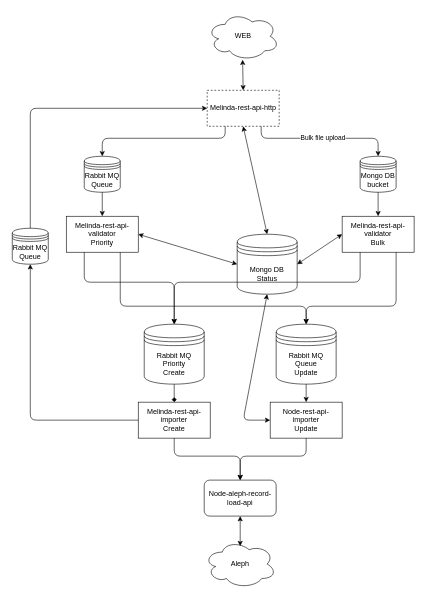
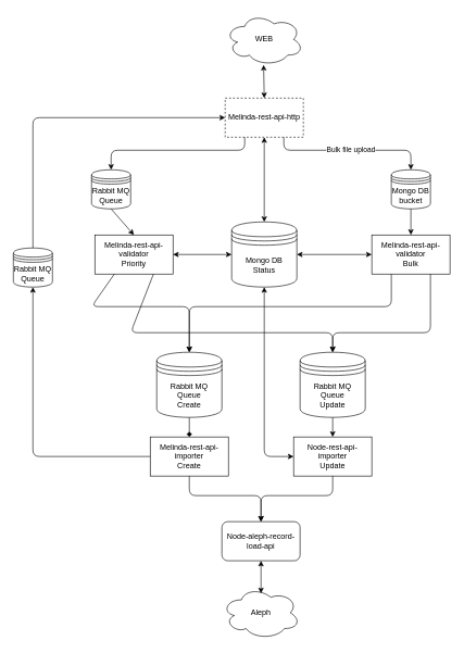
  <mxCell id="0" />
  <mxCell id="1" parent="0" />
  <mxCell id="2" value="Melinda-rest-api-http" style="rounded=0;whiteSpace=wrap;html=1;dashed=1;" vertex="1" parent="1"><mxGeometry x="345" y="150" width="120" height="60" as="geometry" /></mxCell>
- <mxCell id="3" value="Melinda-rest-api-validator&lt;br&gt;Priority" style="rounded=0;whiteSpace=wrap;html=1;" vertex="1" parent="1"><mxGeometry x="110" y="360" width="120" height="60" as="geometry" /></mxCell>
+ <mxCell id="3" value="Melinda-rest-api-validator&lt;br&gt;Priority" style="rounded=0;whiteSpace=wrap;html=1;" vertex="1" parent="1"><mxGeometry x="145" y="360" width="120" height="60" as="geometry" /></mxCell>
  <mxCell id="4" value="Melinda-rest-api-validator&lt;br&gt;&lt;div&gt;Bulk&lt;/div&gt;" style="rounded=0;whiteSpace=wrap;html=1;" vertex="1" parent="1"><mxGeometry x="570" y="360" width="120" height="60" as="geometry" /></mxCell>
  <mxCell id="5" value="Melinda-rest-api-importer&lt;br&gt;Create" style="rounded=0;whiteSpace=wrap;html=1;" vertex="1" parent="1"><mxGeometry x="230" y="670" width="120" height="60" as="geometry" /></mxCell>
  <mxCell id="6" value="Node-rest-api-importer&lt;br&gt;Update" style="rounded=0;whiteSpace=wrap;html=1;" vertex="1" parent="1"><mxGeometry x="450" y="670" width="120" height="60" as="geometry" /></mxCell>
  <mxCell id="7" value="Rabbit MQ&lt;br&gt;Queue&lt;br&gt;Update" style="shape=datastore;whiteSpace=wrap;html=1;" vertex="1" parent="1"><mxGeometry x="460" y="540" width="100" height="100" as="geometry" /></mxCell>
- <mxCell id="8" value="Rabbit MQ&lt;br&gt;Priority&lt;br&gt;Create" style="shape=datastore;whiteSpace=wrap;html=1;" vertex="1" parent="1"><mxGeometry x="240" y="540" width="100" height="100" as="geometry" /></mxCell>
+ <mxCell id="8" value="Rabbit MQ&lt;br&gt;Queue&lt;br&gt;Create" style="shape=datastore;whiteSpace=wrap;html=1;" vertex="1" parent="1"><mxGeometry x="240" y="540" width="100" height="100" as="geometry" /></mxCell>
  <mxCell id="9" value="Rabbit MQ&lt;br&gt;Queue" style="shape=datastore;whiteSpace=wrap;html=1;" vertex="1" parent="1"><mxGeometry x="140" y="260" width="60" height="60" as="geometry" /></mxCell>
  <mxCell id="10" value="Mongo DB&lt;br&gt;bucket" style="shape=datastore;whiteSpace=wrap;html=1;" vertex="1" parent="1"><mxGeometry x="600" y="260" width="60" height="60" as="geometry" /></mxCell>
  <mxCell id="11" value="Bulk file upload" style="endArrow=classic;html=1;exitX=0.75;exitY=1;exitDx=0;exitDy=0;entryX=0.5;entryY=0;entryDx=0;entryDy=0;" edge="1" parent="1" source="2" target="10"><mxGeometry width="50" height="50" relative="1" as="geometry"><mxPoint x="330" y="310" as="sourcePoint" /><mxPoint x="380" y="260" as="targetPoint" /><Array as="points"><mxPoint x="435" y="230" /><mxPoint x="630" y="230" /></Array></mxGeometry></mxCell>
  <mxCell id="12" value="" style="endArrow=classic;html=1;exitX=0.25;exitY=1;exitDx=0;exitDy=0;entryX=0.5;entryY=0;entryDx=0;entryDy=0;" edge="1" parent="1" source="2" target="9"><mxGeometry width="50" height="50" relative="1" as="geometry"><mxPoint x="370" y="350" as="sourcePoint" /><mxPoint x="420" y="300" as="targetPoint" /><Array as="points"><mxPoint x="375" y="230" /><mxPoint x="170" y="230" /></Array></mxGeometry></mxCell>
  <mxCell id="13" value="" style="endArrow=classic;html=1;exitX=0.5;exitY=1;exitDx=0;exitDy=0;entryX=0.5;entryY=0;entryDx=0;entryDy=0;" edge="1" parent="1" source="9" target="3"><mxGeometry width="50" height="50" relative="1" as="geometry"><mxPoint x="260" y="370" as="sourcePoint" /><mxPoint x="310" y="320" as="targetPoint" /></mxGeometry></mxCell>
  <mxCell id="14" value="" style="endArrow=classic;html=1;entryX=0.5;entryY=0;entryDx=0;entryDy=0;exitX=0.5;exitY=1;exitDx=0;exitDy=0;" edge="1" parent="1" source="10" target="4"><mxGeometry width="50" height="50" relative="1" as="geometry"><mxPoint x="360" y="390" as="sourcePoint" /><mxPoint x="410" y="340" as="targetPoint" /></mxGeometry></mxCell>
- <mxCell id="15" value="Mongo DB&lt;br&gt;Status" style="shape=datastore;whiteSpace=wrap;html=1;" vertex="1" parent="1"><mxGeometry x="395" y="390" width="100" height="100" as="geometry" /></mxCell>
+ <mxCell id="15" value="Mongo DB&lt;br&gt;Status" style="shape=datastore;whiteSpace=wrap;html=1;" vertex="1" parent="1"><mxGeometry x="355" y="340" width="100" height="100" as="geometry" /></mxCell>
  <mxCell id="16" value="" style="endArrow=classic;html=1;exitX=0.5;exitY=1;exitDx=0;exitDy=0;entryX=0.5;entryY=0;entryDx=0;entryDy=0;startArrow=classic;startFill=1;" edge="1" parent="1" source="2" target="15"><mxGeometry width="50" height="50" relative="1" as="geometry"><mxPoint x="390" y="300" as="sourcePoint" /><mxPoint x="440" y="250" as="targetPoint" /></mxGeometry></mxCell>
  <mxCell id="17" value="" style="endArrow=classic;startArrow=classic;html=1;exitX=1;exitY=0.5;exitDx=0;exitDy=0;entryX=0;entryY=0.5;entryDx=0;entryDy=0;" edge="1" parent="1" source="3" target="15"><mxGeometry width="50" height="50" relative="1" as="geometry"><mxPoint x="260" y="410" as="sourcePoint" /><mxPoint x="310" y="360" as="targetPoint" /></mxGeometry></mxCell>
  <mxCell id="18" value="" style="endArrow=classic;startArrow=classic;html=1;entryX=0;entryY=0.5;entryDx=0;entryDy=0;exitX=1;exitY=0.5;exitDx=0;exitDy=0;" edge="1" parent="1" source="15" target="4"><mxGeometry width="50" height="50" relative="1" as="geometry"><mxPoint x="490" y="480" as="sourcePoint" /><mxPoint x="540" y="430" as="targetPoint" /></mxGeometry></mxCell>
  <mxCell id="19" value="" style="endArrow=classic;html=1;exitX=0.75;exitY=1;exitDx=0;exitDy=0;entryX=0.5;entryY=0;entryDx=0;entryDy=0;" edge="1" parent="1" source="3" target="7"><mxGeometry width="50" height="50" relative="1" as="geometry"><mxPoint x="130" y="550" as="sourcePoint" /><mxPoint x="180" y="500" as="targetPoint" /><Array as="points"><mxPoint x="200" y="510" /><mxPoint x="510" y="510" /></Array></mxGeometry></mxCell>
  <mxCell id="20" value="" style="endArrow=classic;html=1;exitX=0.75;exitY=1;exitDx=0;exitDy=0;entryX=0.5;entryY=0;entryDx=0;entryDy=0;" edge="1" parent="1" source="4" target="7"><mxGeometry width="50" height="50" relative="1" as="geometry"><mxPoint x="630" y="580" as="sourcePoint" /><mxPoint x="680" y="530" as="targetPoint" /><Array as="points"><mxPoint x="660" y="510" /><mxPoint x="510" y="510" /></Array></mxGeometry></mxCell>
  <mxCell id="21" value="" style="endArrow=classic;html=1;exitX=0.25;exitY=1;exitDx=0;exitDy=0;entryX=0.5;entryY=0;entryDx=0;entryDy=0;" edge="1" parent="1" source="3" target="8"><mxGeometry width="50" height="50" relative="1" as="geometry"><mxPoint x="270" y="490" as="sourcePoint" /><mxPoint x="320" y="440" as="targetPoint" /><Array as="points"><mxPoint x="140" y="470" /><mxPoint x="290" y="470" /></Array></mxGeometry></mxCell>
  <mxCell id="22" value="" style="endArrow=classic;html=1;exitX=0.25;exitY=1;exitDx=0;exitDy=0;entryX=0.5;entryY=0;entryDx=0;entryDy=0;" edge="1" parent="1" source="4" target="8"><mxGeometry width="50" height="50" relative="1" as="geometry"><mxPoint x="410" y="510" as="sourcePoint" /><mxPoint x="460" y="460" as="targetPoint" /><Array as="points"><mxPoint x="600" y="470" /><mxPoint x="290" y="470" /></Array></mxGeometry></mxCell>
  <mxCell id="23" value="" style="endArrow=diamond;html=1;exitX=0.5;exitY=1;exitDx=0;exitDy=0;entryX=0.5;entryY=0;entryDx=0;entryDy=0;" edge="1" parent="1" source="8" target="5"><mxGeometry width="50" height="50" relative="1" as="geometry"><mxPoint x="400" y="730" as="sourcePoint" /><mxPoint x="450" y="680" as="targetPoint" /></mxGeometry></mxCell>
  <mxCell id="24" value="" style="endArrow=classic;html=1;exitX=0.5;exitY=1;exitDx=0;exitDy=0;entryX=0.5;entryY=0;entryDx=0;entryDy=0;" edge="1" parent="1" source="7" target="6"><mxGeometry width="50" height="50" relative="1" as="geometry"><mxPoint x="650" y="730" as="sourcePoint" /><mxPoint x="700" y="680" as="targetPoint" /></mxGeometry></mxCell>
  <mxCell id="25" value="Node-aleph-record-load-api" style="whiteSpace=wrap;html=1;rounded=1;" vertex="1" parent="1"><mxGeometry x="340" y="800" width="120" height="60" as="geometry" /></mxCell>
  <mxCell id="26" value="" style="endArrow=classic;html=1;exitX=0.5;exitY=1;exitDx=0;exitDy=0;entryX=0.5;entryY=0;entryDx=0;entryDy=0;" edge="1" parent="1" source="5" target="25"><mxGeometry width="50" height="50" relative="1" as="geometry"><mxPoint x="270" y="830" as="sourcePoint" /><mxPoint x="320" y="780" as="targetPoint" /><Array as="points"><mxPoint x="290" y="760" /><mxPoint x="400" y="760" /></Array></mxGeometry></mxCell>
  <mxCell id="27" value="" style="endArrow=classic;html=1;exitX=0.5;exitY=1;exitDx=0;exitDy=0;entryX=0.5;entryY=0;entryDx=0;entryDy=0;" edge="1" parent="1" source="6" target="25"><mxGeometry width="50" height="50" relative="1" as="geometry"><mxPoint x="560" y="880" as="sourcePoint" /><mxPoint x="610" y="830" as="targetPoint" /><Array as="points"><mxPoint x="510" y="760" /><mxPoint x="400" y="760" /></Array></mxGeometry></mxCell>
  <mxCell id="28" value="" style="endArrow=classic;startArrow=classic;html=1;entryX=0.5;entryY=1;entryDx=0;entryDy=0;exitX=0;exitY=0.5;exitDx=0;exitDy=0;" edge="1" parent="1" source="6" target="15"><mxGeometry width="50" height="50" relative="1" as="geometry"><mxPoint x="360" y="680" as="sourcePoint" /><mxPoint x="410" y="630" as="targetPoint" /><Array as="points"><mxPoint x="405" y="700" /></Array></mxGeometry></mxCell>
  <mxCell id="29" value="Rabbit MQ&lt;br&gt;Queue" style="shape=datastore;whiteSpace=wrap;html=1;" vertex="1" parent="1"><mxGeometry x="20" y="380" width="60" height="60" as="geometry" /></mxCell>
  <mxCell id="30" value="" style="endArrow=classic;html=1;exitX=0;exitY=0.5;exitDx=0;exitDy=0;entryX=0.5;entryY=1;entryDx=0;entryDy=0;" edge="1" parent="1" source="5" target="29"><mxGeometry width="50" height="50" relative="1" as="geometry"><mxPoint x="90" y="730" as="sourcePoint" /><mxPoint x="140" y="680" as="targetPoint" /><Array as="points"><mxPoint x="50" y="700" /></Array></mxGeometry></mxCell>
  <mxCell id="31" value="" style="endArrow=classic;html=1;exitX=0.5;exitY=0;exitDx=0;exitDy=0;entryX=0;entryY=0.5;entryDx=0;entryDy=0;" edge="1" parent="1" source="29" target="2"><mxGeometry width="50" height="50" relative="1" as="geometry"><mxPoint x="50" y="190" as="sourcePoint" /><mxPoint x="100" y="140" as="targetPoint" /><Array as="points"><mxPoint x="50" y="180" /></Array></mxGeometry></mxCell>
  <mxCell id="32" value="Aleph" style="ellipse;shape=cloud;whiteSpace=wrap;html=1;" vertex="1" parent="1"><mxGeometry x="340" y="900" width="120" height="80" as="geometry" /></mxCell>
  <mxCell id="33" value="" style="endArrow=classic;startArrow=classic;html=1;entryX=0.5;entryY=1;entryDx=0;entryDy=0;exitX=0.5;exitY=0.125;exitDx=0;exitDy=0;exitPerimeter=0;" edge="1" parent="1" source="32" target="25"><mxGeometry width="50" height="50" relative="1" as="geometry"><mxPoint x="480" y="930" as="sourcePoint" /><mxPoint x="530" y="880" as="targetPoint" /></mxGeometry></mxCell>
  <mxCell id="34" value="WEB" style="ellipse;shape=cloud;whiteSpace=wrap;html=1;" vertex="1" parent="1"><mxGeometry x="345" y="20" width="120" height="80" as="geometry" /></mxCell>
  <mxCell id="35" value="" style="endArrow=classic;startArrow=classic;html=1;entryX=0.5;entryY=0;entryDx=0;entryDy=0;exitX=0.492;exitY=0.988;exitDx=0;exitDy=0;exitPerimeter=0;" edge="1" parent="1" source="34" target="2"><mxGeometry width="50" height="50" relative="1" as="geometry"><mxPoint x="320" y="130" as="sourcePoint" /><mxPoint x="370" y="80" as="targetPoint" /></mxGeometry></mxCell>
